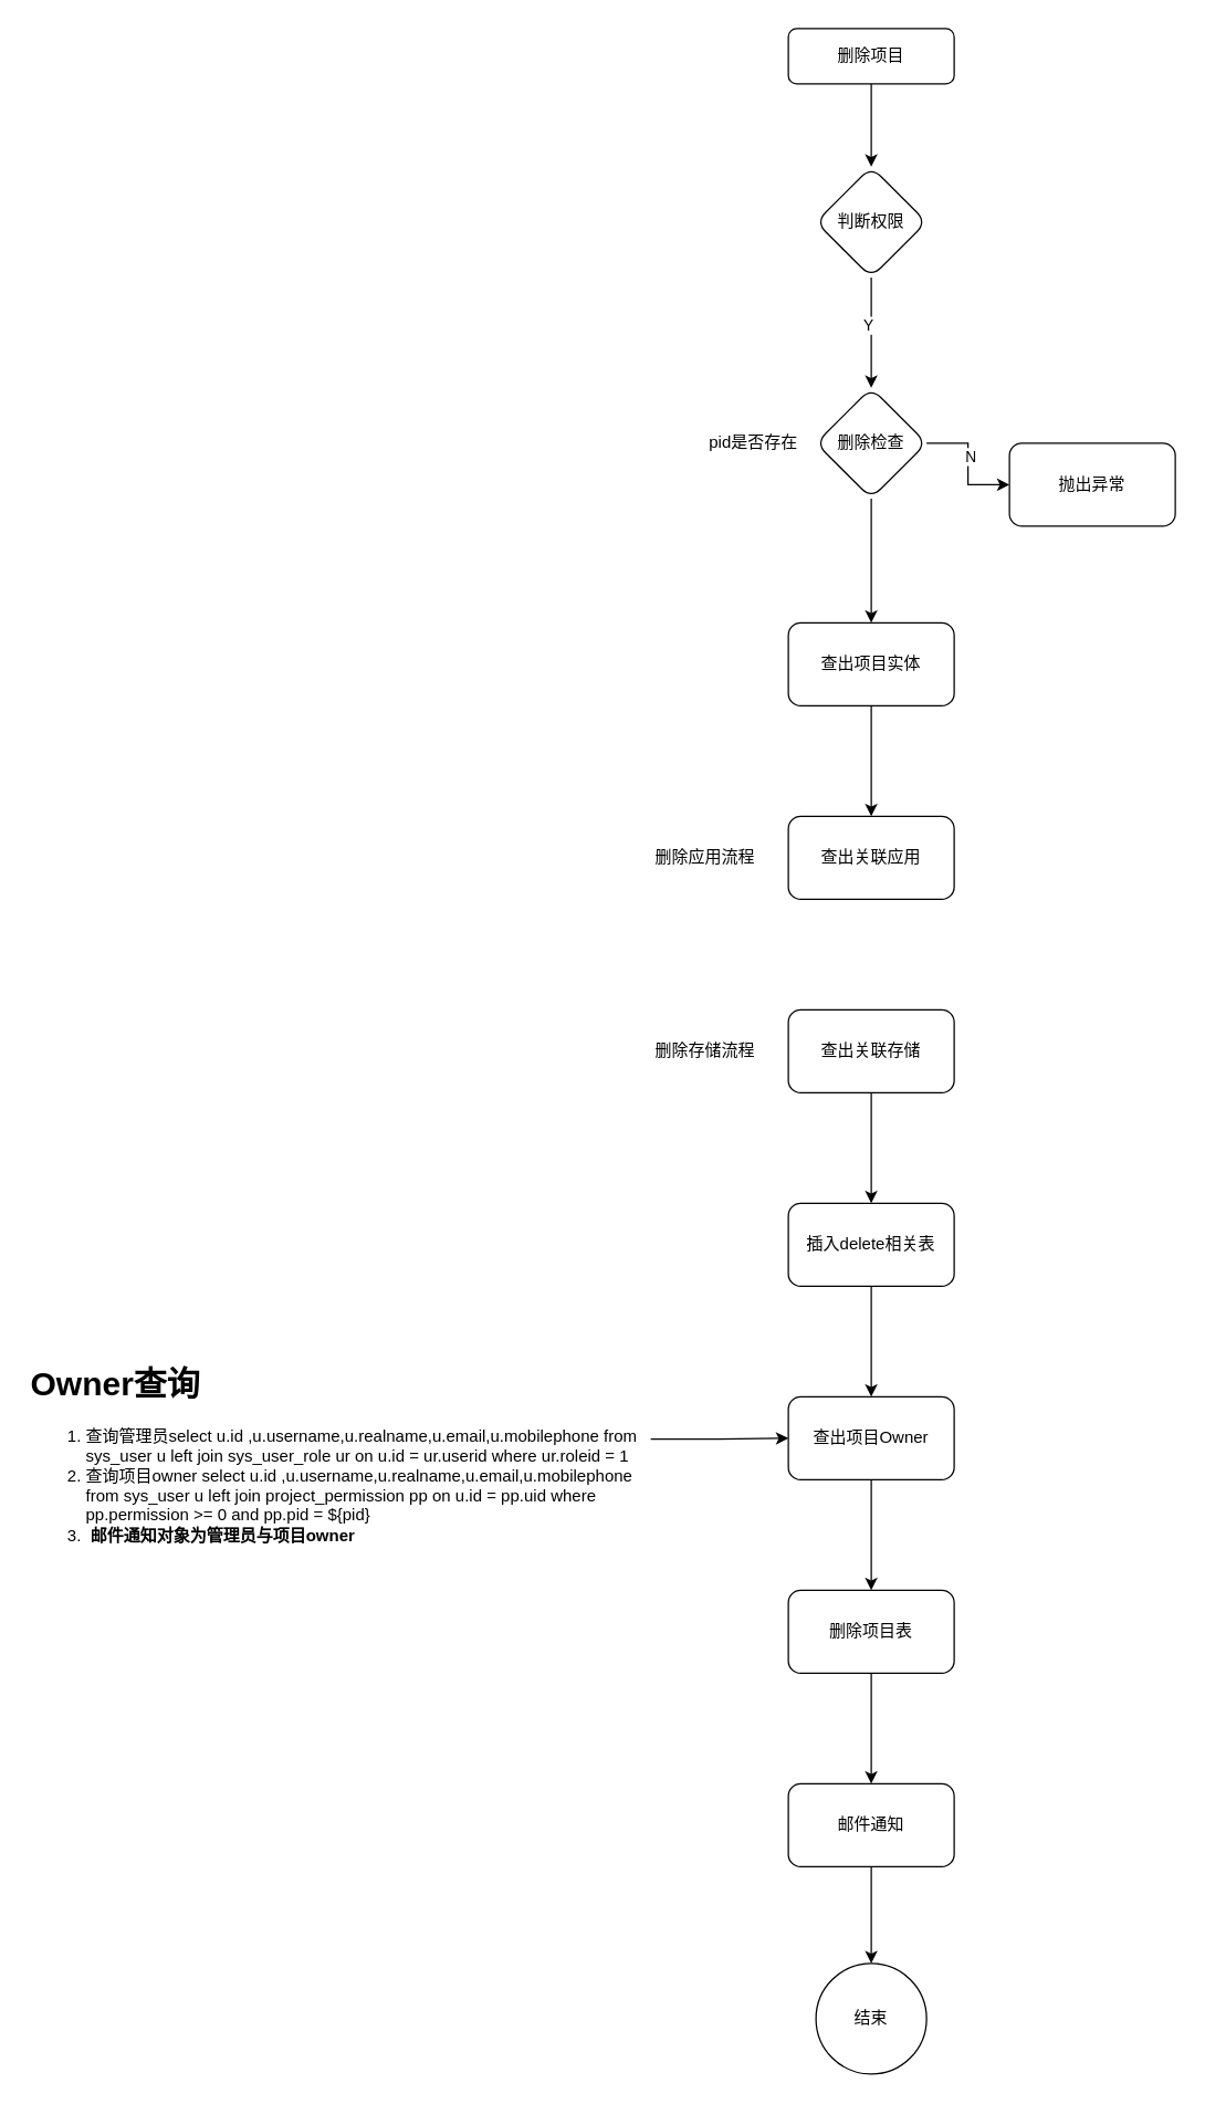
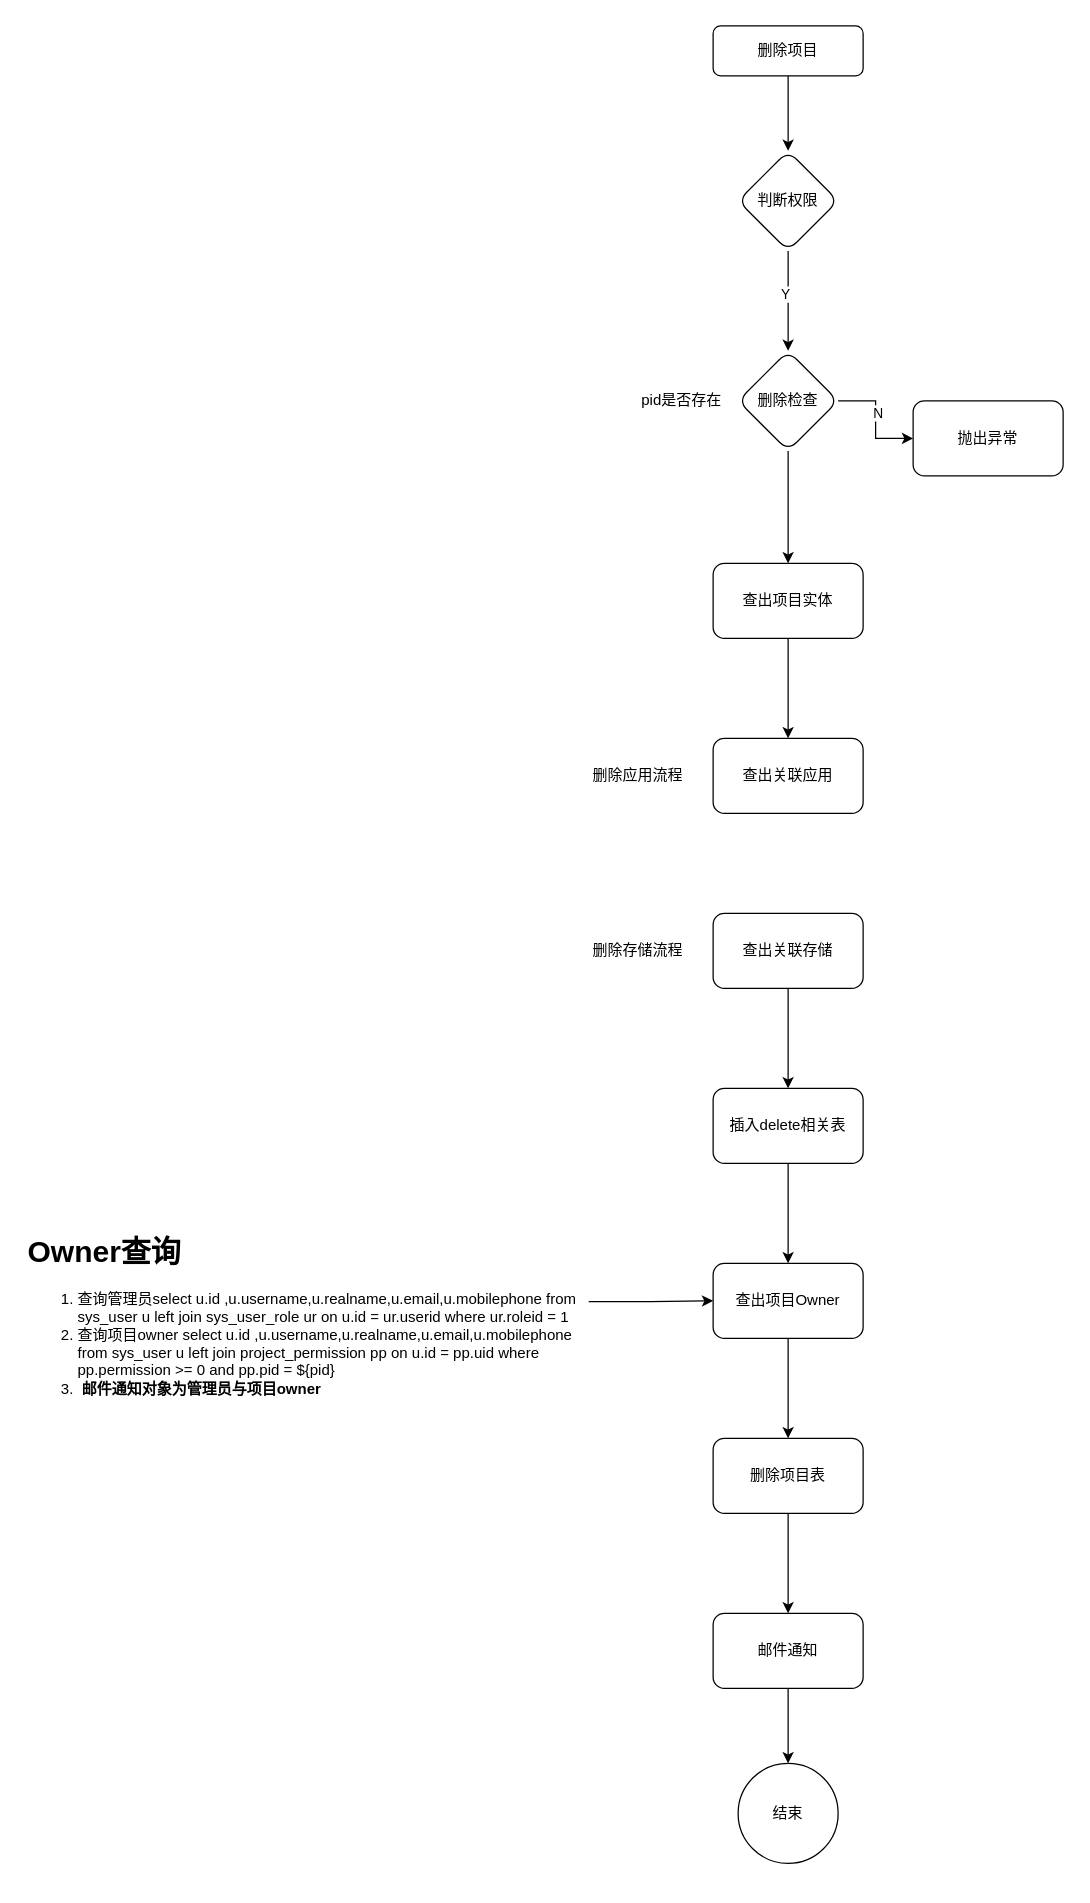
  <mxCell id="0" />
  <mxCell id="1" parent="0" />
  <mxCell id="2" value="" style="edgeStyle=orthogonalEdgeStyle;rounded=0;orthogonalLoop=1;jettySize=auto;html=1;" edge="1" parent="1" source="3" target="6"><mxGeometry relative="1" as="geometry" /></mxCell>
  <mxCell id="3" value="删除项目" style="rounded=1;whiteSpace=wrap;html=1;fontSize=12;glass=0;strokeWidth=1;shadow=0;" vertex="1" parent="1"><mxGeometry x="570" y="20" width="120" height="40" as="geometry" /></mxCell>
  <mxCell id="4" value="" style="edgeStyle=orthogonalEdgeStyle;rounded=0;orthogonalLoop=1;jettySize=auto;html=1;" edge="1" parent="1" source="6" target="10"><mxGeometry relative="1" as="geometry" /></mxCell>
  <mxCell id="5" value="Y" style="edgeLabel;html=1;align=center;verticalAlign=middle;resizable=0;points=[];" vertex="1" connectable="0" parent="4"><mxGeometry x="-0.15" y="-3" relative="1" as="geometry"><mxPoint as="offset" /></mxGeometry></mxCell>
  <mxCell id="6" value="判断权限" style="rhombus;whiteSpace=wrap;html=1;rounded=1;glass=0;strokeWidth=1;shadow=0;" vertex="1" parent="1"><mxGeometry x="590" y="120" width="80" height="80" as="geometry" /></mxCell>
  <mxCell id="7" value="" style="edgeStyle=orthogonalEdgeStyle;rounded=0;orthogonalLoop=1;jettySize=auto;html=1;" edge="1" parent="1" source="10" target="12"><mxGeometry relative="1" as="geometry" /></mxCell>
  <mxCell id="8" value="N" style="edgeLabel;html=1;align=center;verticalAlign=middle;resizable=0;points=[];" vertex="1" connectable="0" parent="7"><mxGeometry x="-0.133" y="1" relative="1" as="geometry"><mxPoint as="offset" /></mxGeometry></mxCell>
  <mxCell id="9" value="" style="edgeStyle=orthogonalEdgeStyle;rounded=0;orthogonalLoop=1;jettySize=auto;html=1;" edge="1" parent="1" source="10" target="14"><mxGeometry relative="1" as="geometry" /></mxCell>
  <mxCell id="10" value="删除检查" style="rhombus;whiteSpace=wrap;html=1;rounded=1;glass=0;strokeWidth=1;shadow=0;" vertex="1" parent="1"><mxGeometry x="590" y="280" width="80" height="80" as="geometry" /></mxCell>
  <mxCell id="11" value="pid是否存在" style="text;html=1;align=center;verticalAlign=middle;whiteSpace=wrap;rounded=0;" vertex="1" parent="1"><mxGeometry x="510" y="305" width="70" height="30" as="geometry" /></mxCell>
  <mxCell id="12" value="抛出异常" style="whiteSpace=wrap;html=1;rounded=1;glass=0;strokeWidth=1;shadow=0;" vertex="1" parent="1"><mxGeometry x="730" y="320" width="120" height="60" as="geometry" /></mxCell>
  <mxCell id="13" value="" style="edgeStyle=orthogonalEdgeStyle;rounded=0;orthogonalLoop=1;jettySize=auto;html=1;" edge="1" parent="1" source="14" target="15"><mxGeometry relative="1" as="geometry" /></mxCell>
  <mxCell id="14" value="查出项目实体" style="whiteSpace=wrap;html=1;rounded=1;glass=0;strokeWidth=1;shadow=0;" vertex="1" parent="1"><mxGeometry x="570" y="450" width="120" height="60" as="geometry" /></mxCell>
  <mxCell id="15" value="查出关联应用" style="whiteSpace=wrap;html=1;rounded=1;glass=0;strokeWidth=1;shadow=0;" vertex="1" parent="1"><mxGeometry x="570" y="590" width="120" height="60" as="geometry" /></mxCell>
  <mxCell id="16" value="" style="edgeStyle=orthogonalEdgeStyle;rounded=0;orthogonalLoop=1;jettySize=auto;html=1;" edge="1" parent="1" source="17" target="21"><mxGeometry relative="1" as="geometry" /></mxCell>
  <mxCell id="17" value="查出关联存储" style="whiteSpace=wrap;html=1;rounded=1;glass=0;strokeWidth=1;shadow=0;" vertex="1" parent="1"><mxGeometry x="570" y="730" width="120" height="60" as="geometry" /></mxCell>
  <mxCell id="18" value="删除应用流程" style="text;html=1;align=center;verticalAlign=middle;whiteSpace=wrap;rounded=0;" vertex="1" parent="1"><mxGeometry x="470" y="605" width="80" height="30" as="geometry" /></mxCell>
  <mxCell id="19" value="删除存储流程" style="text;html=1;align=center;verticalAlign=middle;whiteSpace=wrap;rounded=0;" vertex="1" parent="1"><mxGeometry x="470" y="745" width="80" height="30" as="geometry" /></mxCell>
  <mxCell id="20" value="" style="edgeStyle=orthogonalEdgeStyle;rounded=0;orthogonalLoop=1;jettySize=auto;html=1;" edge="1" parent="1" source="21" target="23"><mxGeometry relative="1" as="geometry" /></mxCell>
  <mxCell id="21" value="插入delete相关表" style="whiteSpace=wrap;html=1;rounded=1;glass=0;strokeWidth=1;shadow=0;" vertex="1" parent="1"><mxGeometry x="570" y="870" width="120" height="60" as="geometry" /></mxCell>
  <mxCell id="22" value="" style="edgeStyle=orthogonalEdgeStyle;rounded=0;orthogonalLoop=1;jettySize=auto;html=1;" edge="1" parent="1" source="23" target="25"><mxGeometry relative="1" as="geometry" /></mxCell>
  <mxCell id="23" value="查出项目Owner" style="whiteSpace=wrap;html=1;rounded=1;glass=0;strokeWidth=1;shadow=0;" vertex="1" parent="1"><mxGeometry x="570" y="1010" width="120" height="60" as="geometry" /></mxCell>
  <mxCell id="24" value="" style="edgeStyle=orthogonalEdgeStyle;rounded=0;orthogonalLoop=1;jettySize=auto;html=1;" edge="1" parent="1" source="25" target="27"><mxGeometry relative="1" as="geometry" /></mxCell>
  <mxCell id="25" value="删除项目表" style="whiteSpace=wrap;html=1;rounded=1;glass=0;strokeWidth=1;shadow=0;" vertex="1" parent="1"><mxGeometry x="570" y="1150" width="120" height="60" as="geometry" /></mxCell>
  <mxCell id="26" value="" style="edgeStyle=orthogonalEdgeStyle;rounded=0;orthogonalLoop=1;jettySize=auto;html=1;" edge="1" parent="1" source="27" target="30"><mxGeometry relative="1" as="geometry" /></mxCell>
  <mxCell id="27" value="邮件通知" style="whiteSpace=wrap;html=1;rounded=1;glass=0;strokeWidth=1;shadow=0;" vertex="1" parent="1"><mxGeometry x="570" y="1290" width="120" height="60" as="geometry" /></mxCell>
  <mxCell id="28" value="" style="edgeStyle=orthogonalEdgeStyle;rounded=0;orthogonalLoop=1;jettySize=auto;html=1;exitX=1.001;exitY=0.404;exitDx=0;exitDy=0;exitPerimeter=0;" edge="1" parent="1" source="29" target="23"><mxGeometry relative="1" as="geometry" /></mxCell>
  <mxCell id="29" value="&lt;h1 style=&quot;margin-top: 0px;&quot;&gt;Owner查询&lt;/h1&gt;&lt;div&gt;&lt;ol&gt;&lt;li&gt;查询管理员select u.id ,u.username,u.realname,u.email,u.mobilephone from sys_user u left join sys_user_role ur on u.id = ur.userid where ur.roleid = 1&lt;/li&gt;&lt;li&gt;查询项目owner select u.id ,u.username,u.realname,u.email,u.mobilephone from sys_user u left join project_permission pp on u.id = pp.uid where pp.permission &amp;gt;= 0 and pp.pid = ${pid}&lt;/li&gt;&lt;li&gt;&amp;nbsp;&lt;b&gt;邮件通知对象为管理员与项目owner&lt;/b&gt;&lt;br&gt;&lt;/li&gt;&lt;/ol&gt;&lt;/div&gt;" style="text;html=1;whiteSpace=wrap;overflow=hidden;rounded=0;" vertex="1" parent="1"><mxGeometry x="20" y="980" width="450" height="150" as="geometry" /></mxCell>
- <mxCell id="30" value="结束" style="ellipse;whiteSpace=wrap;html=1;rounded=1;glass=0;strokeWidth=1;shadow=0;" vertex="1" parent="1"><mxGeometry x="590" y="1420" width="80" height="80" as="geometry" /></mxCell>
+ <mxCell id="30" value="结束" style="ellipse;whiteSpace=wrap;html=1;rounded=1;glass=0;strokeWidth=1;shadow=0;" vertex="1" parent="1"><mxGeometry x="590" y="1410" width="80" height="80" as="geometry" /></mxCell>
